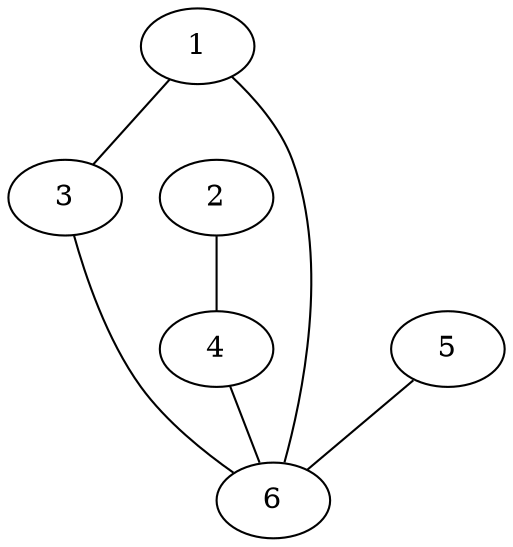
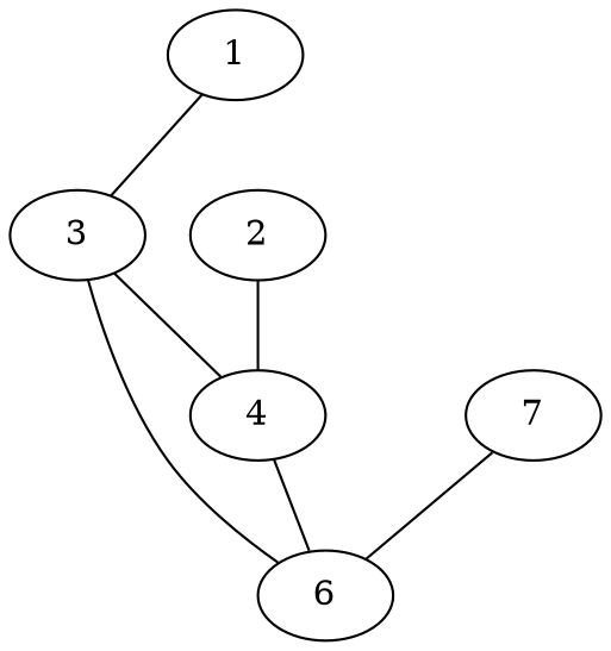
  graph {
    1
    3
    6
    2
    4
-   5
+   5 [label=7]
    1 -- 3
-   1 -- 6
    3 -- 6
+   3 -- 4
    2 -- 4
    4 -- 6
    5 -- 6
  }
